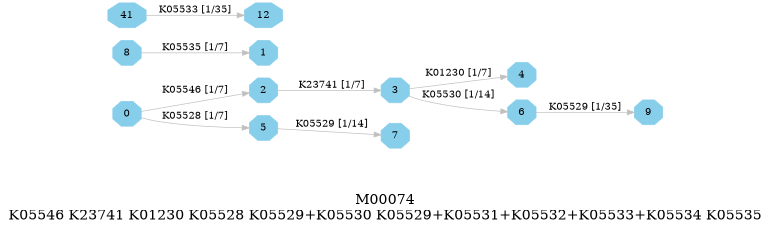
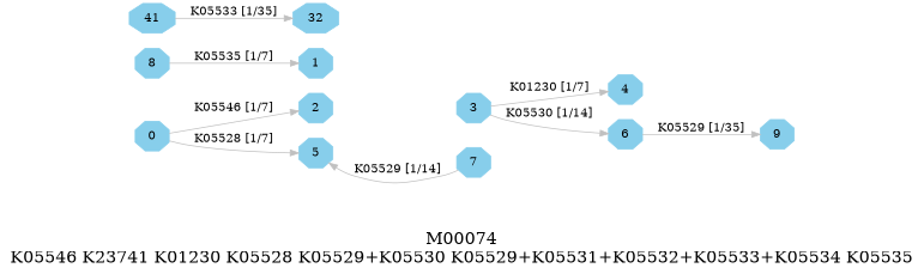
  digraph {
    fontsize=20
    label="M00074\nK05546 K23741 K01230 K05528 K05529+K05530 K05529+K05531+K05532+K05533+K05534 K05535"
    rankdir=LR
    node [color=skyblue shape=octagon style=filled]
    edge [color=grey]
    0 [height=.3 width=.3]
    1 [height=.3 width=.3]
    2 [height=.3 width=.3]
    3 [height=.3 width=.3]
    4 [height=.3 width=.3]
    5 [height=.3 width=.3]
    6 [height=.3 width=.3]
    7 [height=.3 width=.3]
    8 [height=.3 width=.3]
    9 [height=.3 width=.3]
    n11 [height=.3 label=41 width=.3]
-   12 [height=.3 width=.3]
+   12 [height=.3 width=.3 label=32]
    subgraph sub_1 {
      0
      1
      2
      3
      4
      5
      6
      7
      8
      9
      n11
      12
    }
    0 -> 2 [label="K05546 [1/7]"]
    0 -> 5 [label="K05528 [1/7]"]
-   2 -> 3 [label="K23741 [1/7]"]
    3 -> 4 [label="K01230 [1/7]"]
    3 -> 6 [label="K05530 [1/14]"]
-   5 -> 7 [label="K05529 [1/14]"]
+   7 -> 5 [label="K05529 [1/14]"]
    6 -> 9 [label="K05529 [1/35]"]
    8 -> 1 [label="K05535 [1/7]"]
    n11 -> 12 [label="K05533 [1/35]"]
  }
